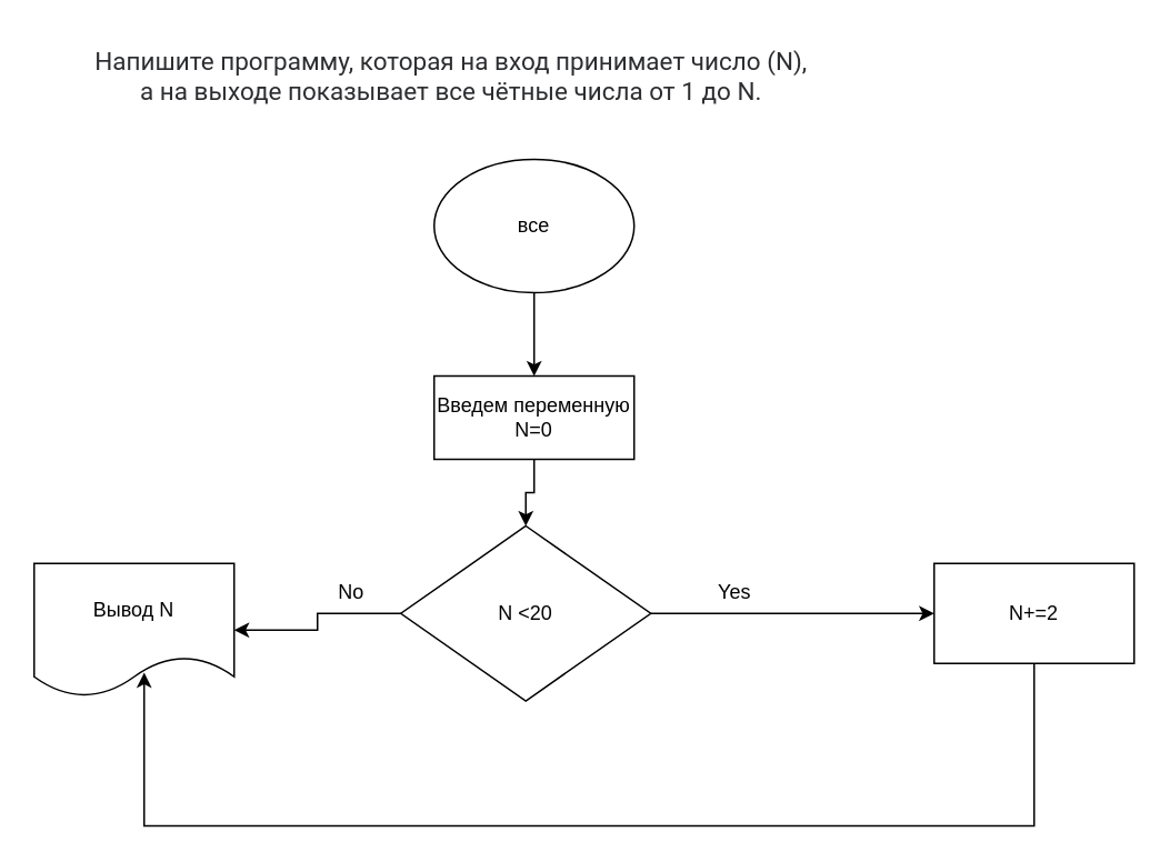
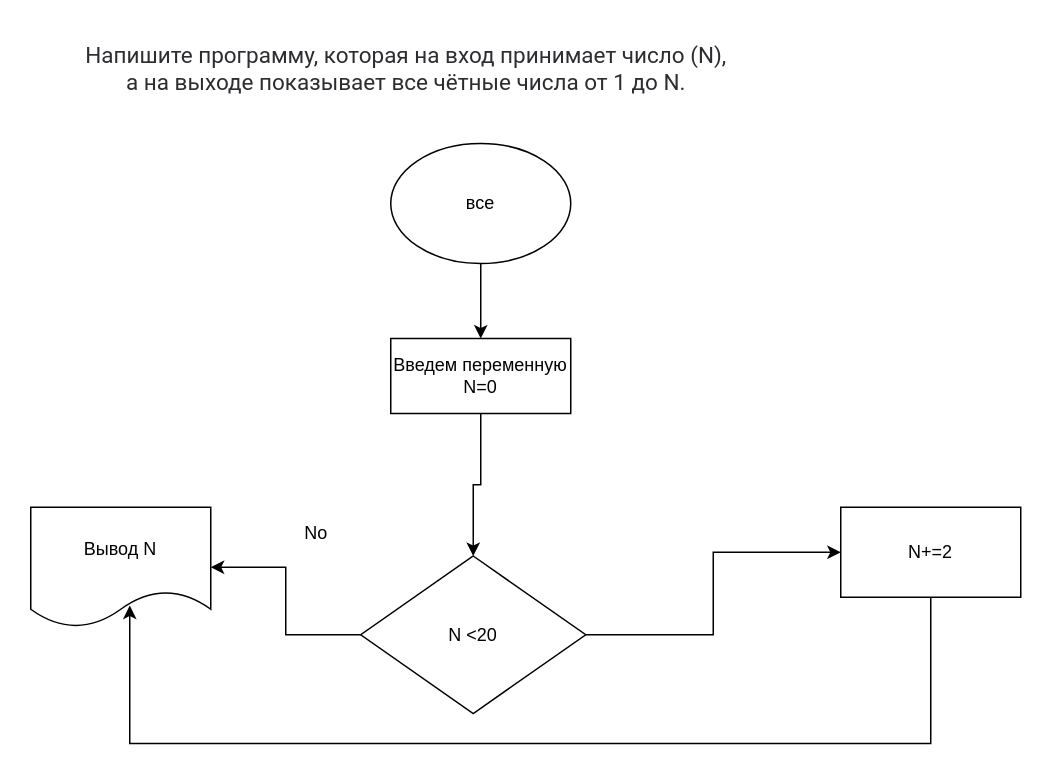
  <mxCell id="0" />
  <mxCell id="1" parent="0" />
  <mxCell id="2" value="" style="edgeStyle=orthogonalEdgeStyle;rounded=0;orthogonalLoop=1;jettySize=auto;html=1;" parent="1" source="3" target="6" edge="1"><mxGeometry relative="1" as="geometry" /></mxCell>
  <mxCell id="3" value="все" style="ellipse;whiteSpace=wrap;html=1;" parent="1" vertex="1"><mxGeometry x="260" y="95" width="120" height="80" as="geometry" /></mxCell>
  <mxCell id="4" value="&lt;span style=&quot;color: rgb(44, 45, 48); font-family: Roboto, &amp;quot;San Francisco&amp;quot;, &amp;quot;Helvetica Neue&amp;quot;, Helvetica, Arial; font-size: 15px; text-align: start; background-color: rgb(255, 255, 255);&quot;&gt;Напишите программу, которая на вход принимает число (N), &lt;br&gt;а на выходе показывает все чётные числа от 1 до N.&lt;/span&gt;" style="text;html=1;align=center;verticalAlign=middle;resizable=0;points=[];autosize=1;strokeColor=none;fillColor=none;" parent="1" vertex="1"><mxGeometry x="45" y="20" width="450" height="50" as="geometry" /></mxCell>
  <mxCell id="5" value="" style="edgeStyle=orthogonalEdgeStyle;rounded=0;orthogonalLoop=1;jettySize=auto;html=1;" parent="1" source="6" target="9" edge="1"><mxGeometry relative="1" as="geometry" /></mxCell>
  <mxCell id="6" value="Введем переменную N=0" style="whiteSpace=wrap;html=1;" parent="1" vertex="1"><mxGeometry x="260" y="225" width="120" height="50" as="geometry" /></mxCell>
  <mxCell id="7" style="edgeStyle=orthogonalEdgeStyle;rounded=0;orthogonalLoop=1;jettySize=auto;html=1;entryX=0;entryY=0.5;entryDx=0;entryDy=0;" edge="1" parent="1" source="9" target="11"><mxGeometry relative="1" as="geometry" /></mxCell>
  <mxCell id="8" style="edgeStyle=orthogonalEdgeStyle;rounded=0;orthogonalLoop=1;jettySize=auto;html=1;" edge="1" parent="1" source="9" target="12"><mxGeometry relative="1" as="geometry" /></mxCell>
- <mxCell id="9" value="N &amp;lt;20" style="rhombus;whiteSpace=wrap;html=1;" parent="1" vertex="1"><mxGeometry x="240" y="315" width="150" height="105" as="geometry" /></mxCell>
+ <mxCell id="9" value="N &amp;lt;20" style="rhombus;whiteSpace=wrap;html=1;" parent="1" vertex="1"><mxGeometry x="240" y="370" width="150" height="105" as="geometry" /></mxCell>
  <mxCell id="10" style="edgeStyle=orthogonalEdgeStyle;rounded=0;orthogonalLoop=1;jettySize=auto;html=1;entryX=0.55;entryY=0.819;entryDx=0;entryDy=0;entryPerimeter=0;" edge="1" parent="1" source="11" target="12"><mxGeometry relative="1" as="geometry"><mxPoint x="230" y="455" as="targetPoint" /><Array as="points"><mxPoint x="620" y="495" /><mxPoint x="86" y="495" /></Array></mxGeometry></mxCell>
  <mxCell id="11" value="N+=2" style="whiteSpace=wrap;html=1;" vertex="1" parent="1"><mxGeometry x="560" y="337.5" width="120" height="60" as="geometry" /></mxCell>
  <mxCell id="12" value="Вывод N" style="shape=document;whiteSpace=wrap;html=1;boundedLbl=1;" vertex="1" parent="1"><mxGeometry x="20" y="337.5" width="120" height="80" as="geometry" /></mxCell>
- <mxCell id="13" value="Yes" style="text;html=1;align=center;verticalAlign=middle;resizable=0;points=[];autosize=1;strokeColor=none;fillColor=none;" vertex="1" parent="1"><mxGeometry x="420" y="340" width="40" height="30" as="geometry" /></mxCell>
  <mxCell id="14" value="No" style="text;html=1;align=center;verticalAlign=middle;resizable=0;points=[];autosize=1;strokeColor=none;fillColor=none;" vertex="1" parent="1"><mxGeometry x="190" y="340" width="40" height="30" as="geometry" /></mxCell>
